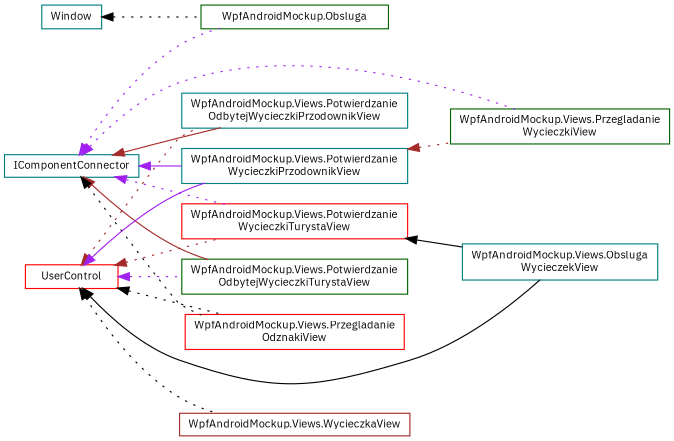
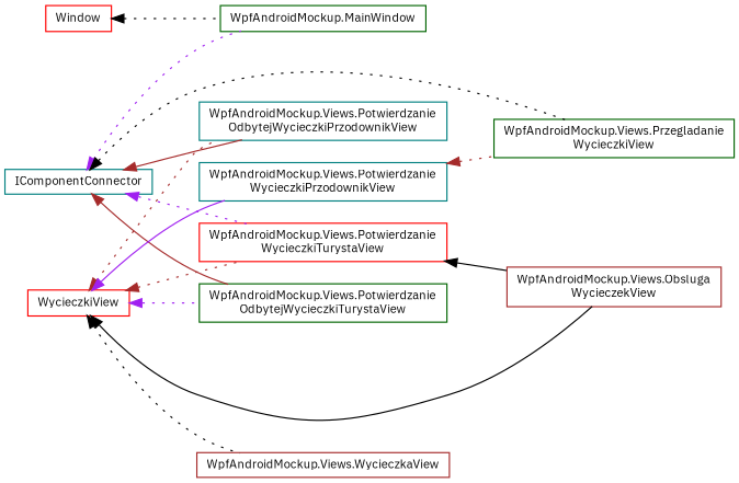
  digraph {
    fontname="IBM Plex Sans"
    rankdir=LR
    node [color=red fillcolor=white fontname="IBM Plex Sans" fontsize=10 shape=record style=filled]
    edge [color=black dir=back fontname="IBM Plex Sans" fontsize=10 labelfontname=Helvetica labelfontsize=10 style=dotted]
    n1 [color=teal height=0.2 label=IComponentConnector width=0.4]
-   n2 [color=darkgreen height=0.2 label="WpfAndroidMockup.Obsluga" width=0.4]
+   n2 [color=darkgreen height=0.2 label="WpfAndroidMockup.MainWindow" width=0.4]
    n3 [color=teal height=0.2 label="WpfAndroidMockup.Views.Potwierdzanie\lOdbytejWycieczkiPrzodownikView" width=0.4]
    n4 [color=darkgreen height=0.2 label="WpfAndroidMockup.Views.Potwierdzanie\lOdbytejWycieczkiTurystaView" width=0.4]
    n5 [color=teal height=0.2 label="WpfAndroidMockup.Views.Potwierdzanie\lWycieczkiPrzodownikView" width=0.4]
    n6 [height=0.2 label="WpfAndroidMockup.Views.Potwierdzanie\lWycieczkiTurystaView" width=0.4]
-   n7 [height=0.2 label="WpfAndroidMockup.Views.Przegladanie\lOdznakiView" width=0.4]
    n8 [color=darkgreen height=0.2 label="WpfAndroidMockup.Views.Przegladanie\lWycieczkiView" width=0.4]
-   n9 [color=teal height=0.2 label="WpfAndroidMockup.Views.Obsluga\lWycieczekView" width=0.4]
+   n9 [color=brown height=0.2 label="WpfAndroidMockup.Views.Obsluga\lWycieczekView" width=0.4]
    n10 [color=brown height=0.2 label="WpfAndroidMockup.Views.WycieczkaView" width=0.4]
-   n11 [height=0.2 label=UserControl width=0.4]
-   n12 [color=teal height=0.2 label=Window width=0.4]
+   n11 [height=0.2 label=WycieczkiView width=0.4]
+   n12 [height=0.2 label=Window width=0.4]
    n1 -> n2 [color=purple]
    n1 -> n3 [color=brown style=solid]
    n1 -> n4 [color=brown style=solid]
-   n1 -> n5 [color=purple style=solid]
    n1 -> n6 [color=purple]
-   n1 -> n7
-   n1 -> n8 [color=purple]
+   n1 -> n8
    n5 -> n8 [color=brown]
    n6 -> n9 [style=solid]
    n11 -> n3 [color=brown]
    n11 -> n4 [color=purple]
    n11 -> n5 [color=purple style=solid]
    n11 -> n6 [color=brown]
-   n11 -> n7
    n11 -> n9 [style=solid]
    n11 -> n10
    n12 -> n2
  }
